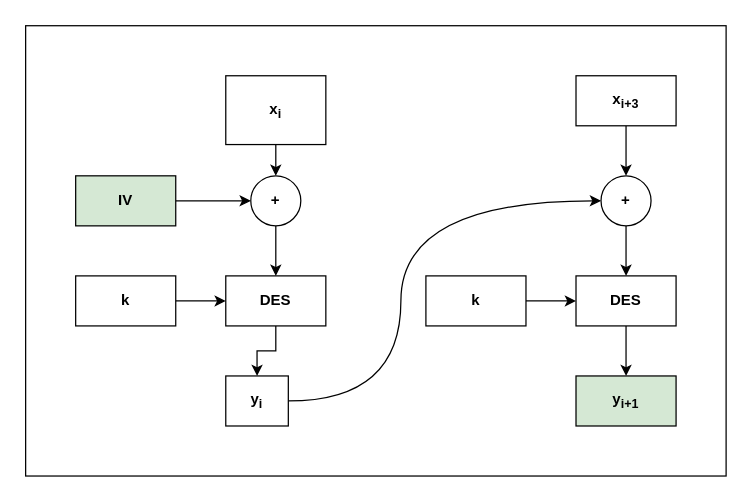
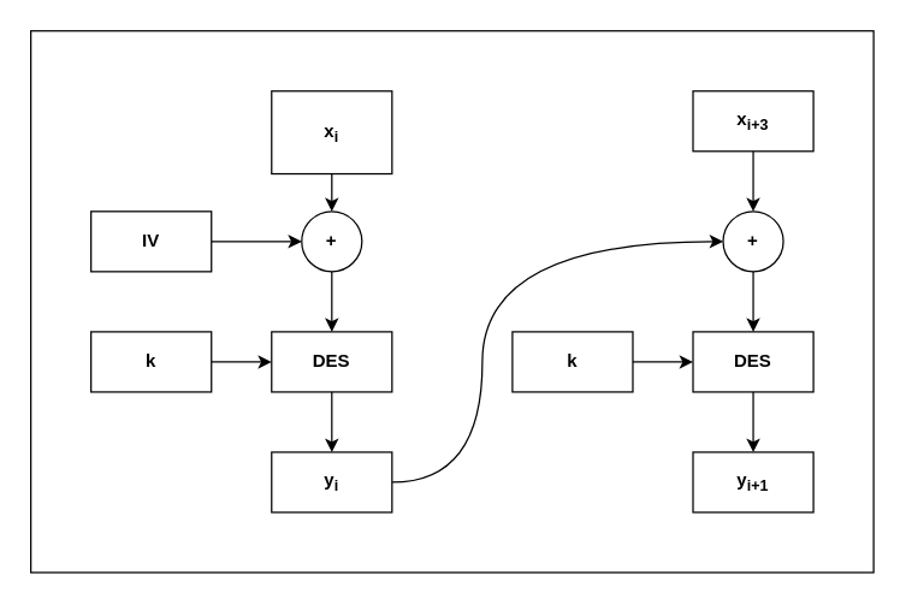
  <mxCell id="0" />
  <mxCell id="1" parent="0" />
  <mxCell id="2" value="" style="rounded=0;whiteSpace=wrap;html=1;" vertex="1" parent="1"><mxGeometry x="20" y="20" width="560" height="360" as="geometry" /></mxCell>
  <mxCell id="3" style="edgeStyle=orthogonalEdgeStyle;rounded=0;orthogonalLoop=1;jettySize=auto;html=1;entryX=0.5;entryY=0;entryDx=0;entryDy=0;fontStyle=1" edge="1" parent="1" source="4" target="21"><mxGeometry relative="1" as="geometry" /></mxCell>
  <mxCell id="4" value="x&lt;sub&gt;i&lt;/sub&gt;" style="rounded=0;whiteSpace=wrap;html=1;fontStyle=1" vertex="1" parent="1"><mxGeometry x="180" y="60" width="80" height="55" as="geometry" /></mxCell>
  <mxCell id="5" style="edgeStyle=orthogonalEdgeStyle;rounded=0;orthogonalLoop=1;jettySize=auto;html=1;entryX=0.5;entryY=0;entryDx=0;entryDy=0;fontStyle=1" edge="1" parent="1" source="6" target="8"><mxGeometry relative="1" as="geometry" /></mxCell>
  <mxCell id="6" value="DES" style="rounded=0;whiteSpace=wrap;html=1;fontStyle=1" vertex="1" parent="1"><mxGeometry x="180" y="220" width="80" height="40" as="geometry" /></mxCell>
  <mxCell id="7" style="edgeStyle=orthogonalEdgeStyle;orthogonalLoop=1;jettySize=auto;html=1;entryX=0;entryY=0.5;entryDx=0;entryDy=0;curved=1;fontStyle=1" edge="1" parent="1" source="8" target="23"><mxGeometry relative="1" as="geometry"><Array as="points"><mxPoint x="320" y="320" /><mxPoint x="320" y="160" /></Array></mxGeometry></mxCell>
- <mxCell id="8" value="y&lt;sub&gt;i&lt;/sub&gt;" style="rounded=0;whiteSpace=wrap;html=1;fontStyle=1" vertex="1" parent="1"><mxGeometry x="180" y="300" width="50" height="40" as="geometry" /></mxCell>
+ <mxCell id="8" value="y&lt;sub&gt;i&lt;/sub&gt;" style="rounded=0;whiteSpace=wrap;html=1;fontStyle=1" vertex="1" parent="1"><mxGeometry x="180" y="300" width="80" height="40" as="geometry" /></mxCell>
  <mxCell id="9" style="edgeStyle=orthogonalEdgeStyle;rounded=0;orthogonalLoop=1;jettySize=auto;html=1;entryX=0;entryY=0.5;entryDx=0;entryDy=0;fontStyle=1" edge="1" parent="1" source="10" target="6"><mxGeometry relative="1" as="geometry" /></mxCell>
  <mxCell id="10" value="k" style="rounded=0;whiteSpace=wrap;html=1;fontStyle=1" vertex="1" parent="1"><mxGeometry x="60" y="220" width="80" height="40" as="geometry" /></mxCell>
  <mxCell id="11" style="edgeStyle=orthogonalEdgeStyle;rounded=0;orthogonalLoop=1;jettySize=auto;html=1;entryX=0;entryY=0.5;entryDx=0;entryDy=0;fontStyle=1" edge="1" parent="1" source="12" target="21"><mxGeometry relative="1" as="geometry" /></mxCell>
- <mxCell id="12" value="IV" style="rounded=0;whiteSpace=wrap;html=1;fontStyle=1;fillColor=#d5e8d4;" vertex="1" parent="1"><mxGeometry x="60" y="140" width="80" height="40" as="geometry" /></mxCell>
+ <mxCell id="12" value="IV" style="rounded=0;whiteSpace=wrap;html=1;fontStyle=1" vertex="1" parent="1"><mxGeometry x="60" y="140" width="80" height="40" as="geometry" /></mxCell>
  <mxCell id="13" style="edgeStyle=orthogonalEdgeStyle;curved=1;orthogonalLoop=1;jettySize=auto;html=1;entryX=0.5;entryY=0;entryDx=0;entryDy=0;fontStyle=1" edge="1" parent="1" source="14" target="19"><mxGeometry relative="1" as="geometry" /></mxCell>
  <mxCell id="14" value="DES" style="rounded=0;whiteSpace=wrap;html=1;fontStyle=1" vertex="1" parent="1"><mxGeometry x="460" y="220" width="80" height="40" as="geometry" /></mxCell>
  <mxCell id="15" style="edgeStyle=orthogonalEdgeStyle;curved=1;orthogonalLoop=1;jettySize=auto;html=1;entryX=0;entryY=0.5;entryDx=0;entryDy=0;fontStyle=1" edge="1" parent="1" source="16" target="14"><mxGeometry relative="1" as="geometry" /></mxCell>
  <mxCell id="16" value="k" style="rounded=0;whiteSpace=wrap;html=1;fontStyle=1" vertex="1" parent="1"><mxGeometry x="340" y="220" width="80" height="40" as="geometry" /></mxCell>
  <mxCell id="17" style="edgeStyle=orthogonalEdgeStyle;curved=1;orthogonalLoop=1;jettySize=auto;html=1;entryX=0.5;entryY=0;entryDx=0;entryDy=0;fontStyle=1" edge="1" parent="1" source="18" target="23"><mxGeometry relative="1" as="geometry" /></mxCell>
  <mxCell id="18" value="x&lt;sub&gt;i+3&lt;/sub&gt;" style="rounded=0;whiteSpace=wrap;html=1;fontStyle=1" vertex="1" parent="1"><mxGeometry x="460" y="60" width="80" height="40" as="geometry" /></mxCell>
- <mxCell id="19" value="y&lt;sub&gt;i+1&lt;/sub&gt;" style="rounded=0;whiteSpace=wrap;html=1;fontStyle=1;fillColor=#d5e8d4;" vertex="1" parent="1"><mxGeometry x="460" y="300" width="80" height="40" as="geometry" /></mxCell>
+ <mxCell id="19" value="y&lt;sub&gt;i+1&lt;/sub&gt;" style="rounded=0;whiteSpace=wrap;html=1;fontStyle=1" vertex="1" parent="1"><mxGeometry x="460" y="300" width="80" height="40" as="geometry" /></mxCell>
  <mxCell id="20" style="edgeStyle=orthogonalEdgeStyle;rounded=0;orthogonalLoop=1;jettySize=auto;html=1;entryX=0.5;entryY=0;entryDx=0;entryDy=0;fontStyle=1" edge="1" parent="1" source="21" target="6"><mxGeometry relative="1" as="geometry" /></mxCell>
  <mxCell id="21" value="+" style="ellipse;whiteSpace=wrap;html=1;aspect=fixed;fontStyle=1" vertex="1" parent="1"><mxGeometry x="200" y="140" width="40" height="40" as="geometry" /></mxCell>
  <mxCell id="22" style="edgeStyle=orthogonalEdgeStyle;curved=1;orthogonalLoop=1;jettySize=auto;html=1;entryX=0.5;entryY=0;entryDx=0;entryDy=0;fontStyle=1" edge="1" parent="1" source="23" target="14"><mxGeometry relative="1" as="geometry" /></mxCell>
  <mxCell id="23" value="+" style="ellipse;whiteSpace=wrap;html=1;aspect=fixed;fontStyle=1" vertex="1" parent="1"><mxGeometry x="480" y="140" width="40" height="40" as="geometry" /></mxCell>
